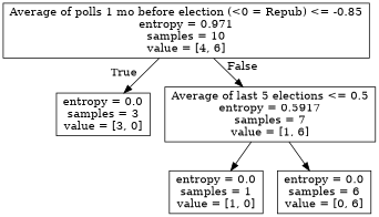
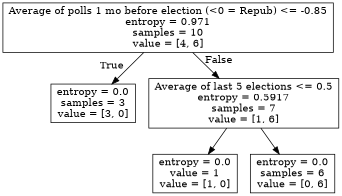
  digraph {
    node [shape=box]
    n1 [label="Average of polls 1 mo before election (<0 = Repub) <= -0.85\nentropy = 0.971\nsamples = 10\nvalue = [4, 6]"]
    n2 [label="entropy = 0.0\nsamples = 3\nvalue = [3, 0]"]
    n3 [label="Average of last 5 elections <= 0.5\nentropy = 0.5917\nsamples = 7\nvalue = [1, 6]"]
-   n4 [label="entropy = 0.0\nsamples = 1\nvalue = [1, 0]"]
+   n4 [label="entropy = 0.0\nvalue = 1\nvalue = [1, 0]"]
    n5 [label="entropy = 0.0\nsamples = 6\nvalue = [0, 6]"]
    n1 -> n2 [headlabel=True labelangle=45 labeldistance=2.5]
    n1 -> n3 [headlabel=False labelangle=-45 labeldistance=2.5]
    n3 -> n4
    n3 -> n5
  }
